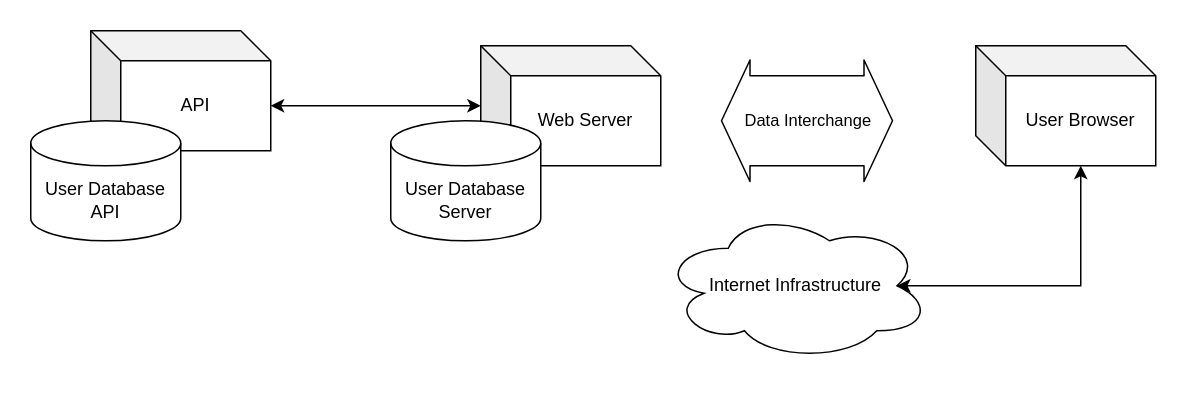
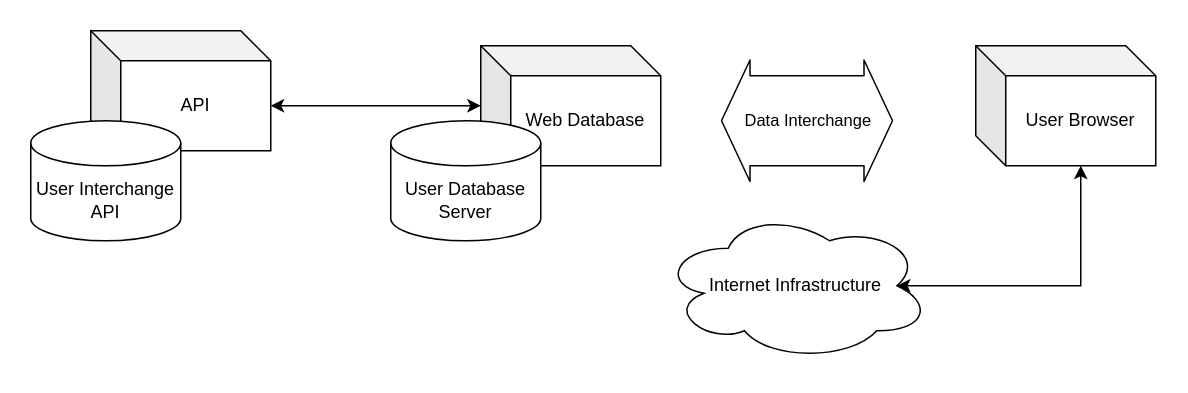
  <mxCell id="0" />
  <mxCell id="1" parent="0" />
  <mxCell id="2" value="API" style="shape=cube;whiteSpace=wrap;html=1;boundedLbl=1;backgroundOutline=1;darkOpacity=0.05;darkOpacity2=0.1;" vertex="1" parent="1"><mxGeometry x="60" y="20" width="120" height="80" as="geometry" /></mxCell>
  <mxCell id="3" style="edgeStyle=orthogonalEdgeStyle;rounded=0;orthogonalLoop=1;jettySize=auto;html=1;entryX=0;entryY=0;entryDx=120;entryDy=50;entryPerimeter=0;startArrow=classic;startFill=1;" edge="1" parent="1" source="4" target="2"><mxGeometry relative="1" as="geometry" /></mxCell>
- <mxCell id="4" value="Web Server" style="shape=cube;whiteSpace=wrap;html=1;boundedLbl=1;backgroundOutline=1;darkOpacity=0.05;darkOpacity2=0.1;" vertex="1" parent="1"><mxGeometry x="320" y="30" width="120" height="80" as="geometry" /></mxCell>
+ <mxCell id="4" value="Web Database" style="shape=cube;whiteSpace=wrap;html=1;boundedLbl=1;backgroundOutline=1;darkOpacity=0.05;darkOpacity2=0.1;" vertex="1" parent="1"><mxGeometry x="320" y="30" width="120" height="80" as="geometry" /></mxCell>
  <mxCell id="5" style="edgeStyle=orthogonalEdgeStyle;rounded=0;orthogonalLoop=1;jettySize=auto;html=1;entryX=0.875;entryY=0.5;entryDx=0;entryDy=0;entryPerimeter=0;startArrow=classic;startFill=1;exitX=0;exitY=0;exitDx=70;exitDy=80;exitPerimeter=0;" edge="1" parent="1" source="6" target="7"><mxGeometry relative="1" as="geometry"><Array as="points"><mxPoint x="720" y="190" /></Array></mxGeometry></mxCell>
  <mxCell id="6" value="User Browser" style="shape=cube;whiteSpace=wrap;html=1;boundedLbl=1;backgroundOutline=1;darkOpacity=0.05;darkOpacity2=0.1;" vertex="1" parent="1"><mxGeometry x="650" y="30" width="120" height="80" as="geometry" /></mxCell>
  <mxCell id="7" value="Internet Infrastructure" style="ellipse;shape=cloud;whiteSpace=wrap;html=1;" vertex="1" parent="1"><mxGeometry x="440" y="140" width="180" height="100" as="geometry" /></mxCell>
  <mxCell id="8" value="User Database Server" style="shape=cylinder3;whiteSpace=wrap;html=1;boundedLbl=1;backgroundOutline=1;size=15;" vertex="1" parent="1"><mxGeometry x="260" y="80" width="100" height="80" as="geometry" /></mxCell>
- <mxCell id="9" value="User Database API" style="shape=cylinder3;whiteSpace=wrap;html=1;boundedLbl=1;backgroundOutline=1;size=15;" vertex="1" parent="1"><mxGeometry x="20" y="80" width="100" height="80" as="geometry" /></mxCell>
+ <mxCell id="9" value="User Interchange API" style="shape=cylinder3;whiteSpace=wrap;html=1;boundedLbl=1;backgroundOutline=1;size=15;" vertex="1" parent="1"><mxGeometry x="20" y="80" width="100" height="80" as="geometry" /></mxCell>
  <mxCell id="10" value="Data Interchange" style="shape=flexArrow;endArrow=classic;startArrow=classic;html=1;width=60;" edge="1" parent="1"><mxGeometry width="50" height="50" relative="1" as="geometry"><mxPoint x="480" y="80" as="sourcePoint" /><mxPoint x="595" y="80" as="targetPoint" /></mxGeometry></mxCell>
